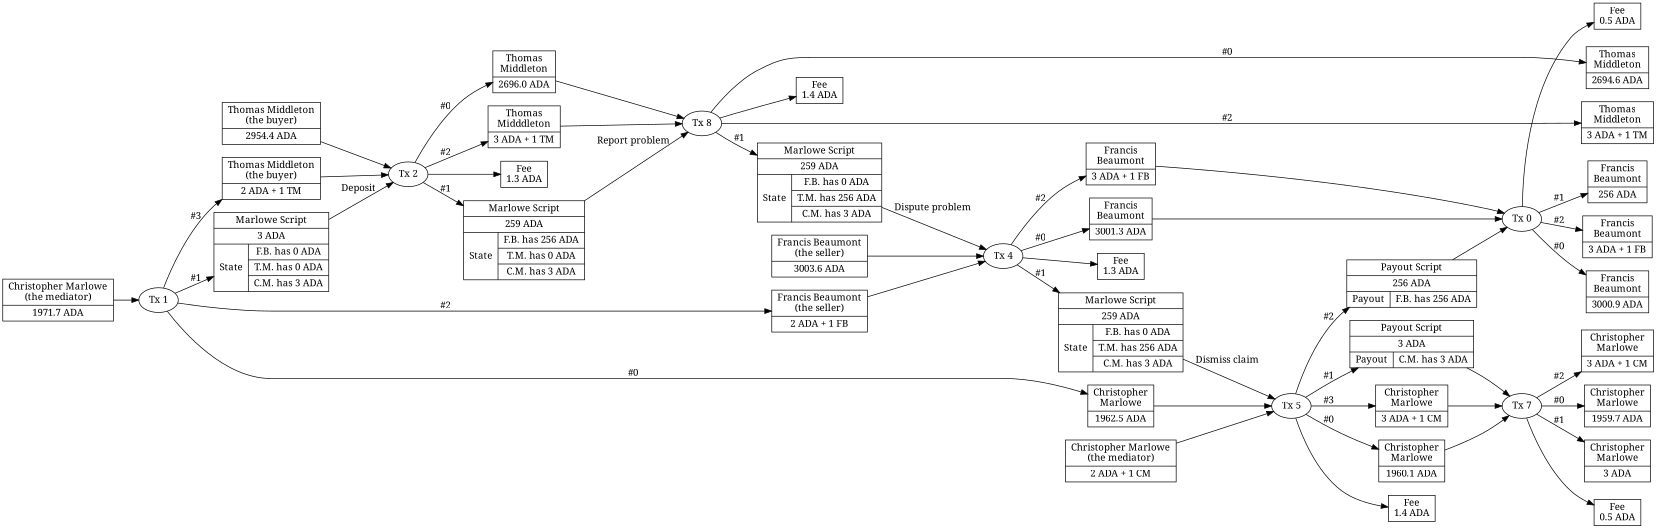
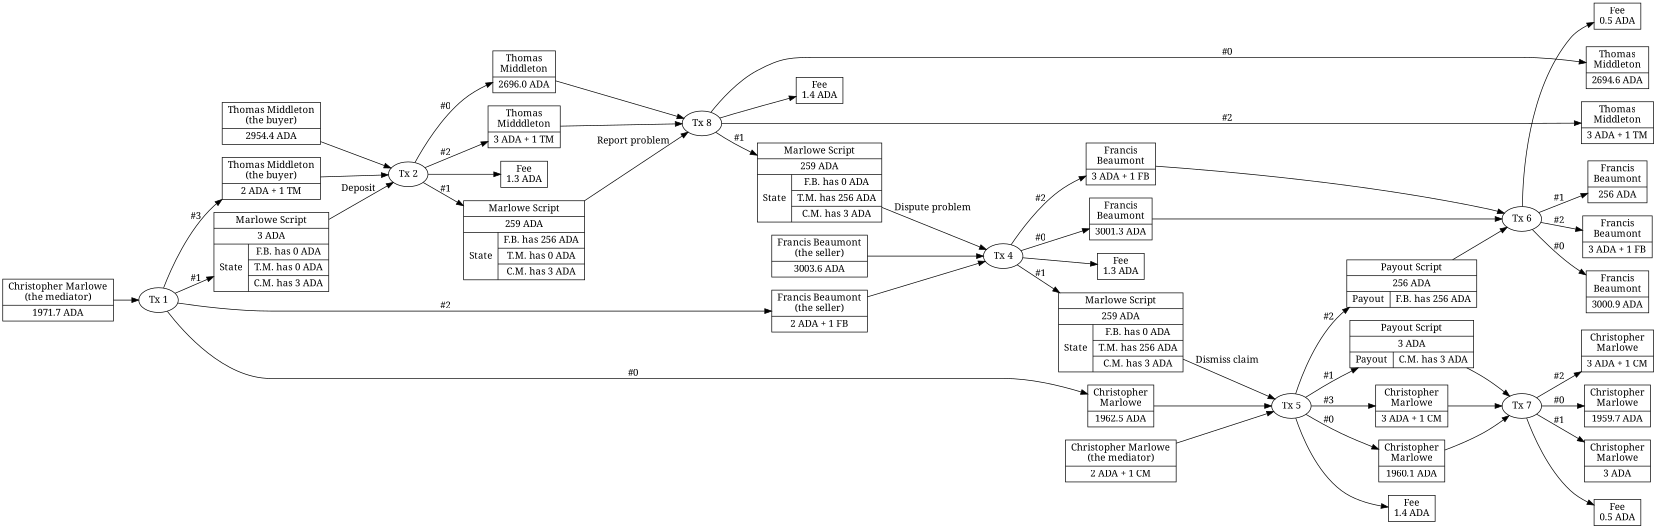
  digraph {
    fontname="Noto Serif"
    rankdir=LR
    node [fontname="Noto Serif" shape=record]
    edge [fontname="Noto Serif"]
    n1 [label="Christopher\nMarlowe|1962.5 ADA"]
    n2 [label="Christopher Marlowe\n(the mediator)|2 ADA + 1 CM"]
    n3 [label="Francis Beaumont\n(the seller)|3003.6 ADA"]
    n4 [label="Francis Beaumont\n(the seller)|2 ADA + 1 FB"]
    n5 [label="Thomas Middleton\n(the buyer)|2954.4 ADA"]
    n6 [label="Thomas Middleton\n(the buyer)|2 ADA + 1 TM"]
    n7 [label="Thomas\nMiddleton|2696.0 ADA"]
    n8 [label="Thomas\nMidddleton|3 ADA + 1 TM"]
    n9 [label="Francis\nBeaumont|3001.3 ADA"]
    n10 [label="Francis\nBeaumont|3 ADA + 1 FB"]
    n11 [label="Christopher\nMarlowe|1960.1 ADA"]
    n12 [label="Christopher\nMarlowe|3 ADA + 1 CM"]
    n13 [label="Payout Script|3 ADA|{Payout|C.M. has 3 ADA}"]
    n14 [label="Payout Script|256 ADA|{Payout|F.B. has 256 ADA}"]
    n15 [label="Thomas\nMiddleton|2694.6 ADA"]
    n16 [label="Thomas\nMiddleton|3 ADA + 1 TM"]
    n17 [label="Francis\nBeaumont|3000.9 ADA"]
    n18 [label="Francis\nBeaumont|256 ADA"]
    n19 [label="Francis\nBeaumont|3 ADA + 1 FB"]
    n20 [label="Christopher\nMarlowe|1959.7 ADA"]
    n21 [label="Christopher\nMarlowe|3 ADA"]
    n22 [label="Christopher\nMarlowe|3 ADA + 1 CM"]
    n23 [label="Tx 5" shape=oval]
    n24 [label="Tx 4" shape=oval]
    n25 [label="Tx 2" shape=oval]
    n26 [label="Tx 8" shape=oval]
-   n27 [label="Tx 0" shape=oval]
+   n27 [label="Tx 6" shape=oval]
    n28 [label="Tx 7" shape=oval]
    n29 [label="Christopher Marlowe\n(the mediator)|1971.7 ADA"]
    n30 [label="Tx 1" shape=oval]
    n31 [label="Marlowe Script|3 ADA|{State|{F.B. has 0 ADA|T.M. has 0 ADA|C.M. has 3 ADA}}"]
    n32 [label="Marlowe Script|259 ADA|{State|{F.B. has 256 ADA|T.M. has 0 ADA|C.M. has 3 ADA}}"]
    n33 [label="Fee\n1.3 ADA"]
    n34 [label="Fee\n1.4 ADA"]
    n35 [label="Marlowe Script|259 ADA|{State|{F.B. has 0 ADA|T.M. has 256 ADA|C.M. has 3 ADA}}"]
    n36 [label="Fee\n1.3 ADA"]
    n37 [label="Marlowe Script|259 ADA|{State|{F.B. has 0 ADA|T.M. has 256 ADA|C.M. has 3 ADA}}"]
    n38 [label="Fee\n1.4 ADA"]
    n39 [label="Fee\n0.5 ADA"]
    n40 [label="Fee\n0.5 ADA"]
    subgraph cluster_1 {
      peripheries=0
      n1
      n2
    }
    subgraph cluster_2 {
      peripheries=0
      n3
      n4
    }
    subgraph cluster_3 {
      peripheries=0
      n5
      n6
    }
    subgraph cluster_4 {
      peripheries=0
      n7
      n8
    }
    subgraph cluster_5 {
      peripheries=0
      n9
      n10
    }
    subgraph cluster_6 {
      peripheries=0
      n11
      n12
    }
    subgraph cluster_7 {
      peripheries=0
      n13
      n14
    }
    subgraph cluster_8 {
      peripheries=0
      subgraph cluster_9 {
        peripheries=0
        n15
        n16
      }
      subgraph cluster_10 {
        peripheries=0
        n17
        n18
        n19
      }
      subgraph cluster_11 {
        peripheries=0
        n20
        n21
        n22
      }
    }
    n1 -> n23
    n2 -> n23
    n3 -> n24
    n4 -> n24
    n5 -> n25
    n6 -> n25
    n7 -> n26
    n8 -> n26
    n9 -> n27
    n10 -> n27
    n11 -> n28
    n12 -> n28
    n13 -> n28
    n14 -> n27
    n23 -> n11 [label="#0"]
    n23 -> n12 [label="#3"]
    n23 -> n13 [label="#1"]
    n23 -> n14 [label="#2"]
    n23 -> n34
    n24 -> n9 [label="#0"]
    n24 -> n10 [label="#2"]
    n24 -> n35 [label="#1"]
    n24 -> n36
    n25 -> n7 [label="#0"]
    n25 -> n8 [label="#2"]
    n25 -> n32 [label="#1"]
    n25 -> n33
    n26 -> n15 [label="#0"]
    n26 -> n16 [label="#2"]
    n26 -> n37 [label="#1"]
    n26 -> n38
    n27 -> n17 [label="#0"]
    n27 -> n18 [label="#1"]
    n27 -> n19 [label="#2"]
    n27 -> n39
    n28 -> n20 [label="#0"]
    n28 -> n21 [label="#1"]
    n28 -> n22 [label="#2"]
    n28 -> n40
    n29 -> n30
    n30 -> n1 [label="#0"]
    n30 -> n4 [label="#2"]
    n30 -> n6 [label="#3"]
    n30 -> n31 [label="#1"]
    n31 -> n25 [label=Deposit]
    n32 -> n26 [label="Report problem"]
    n35 -> n23 [label="Dismiss claim"]
    n37 -> n24 [label="Dispute problem"]
  }
